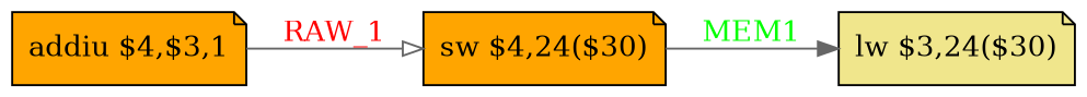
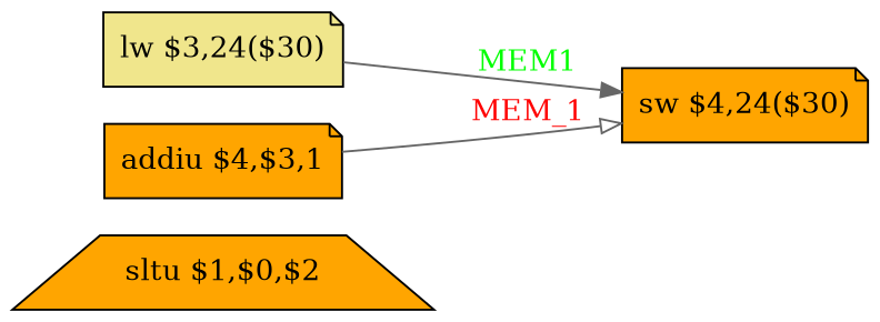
  digraph {
    rankdir=LR
    node [fillcolor=orange shape=note style=filled]
    edge [color=gray40]
+   n1 [label="sltu $1,$0,$2" shape=trapezium]
    n2 [fillcolor=khaki label="lw $3,24($30)"]
    n3 [label="sw $4,24($30)"]
    n4 [label="addiu $4,$3,1"]
-   n3 -> n2 [arrowhead=normal fontcolor=green label=MEM1]
-   n4 -> n3 [arrowhead=onormal fontcolor=red label=RAW_1]
+   n2 -> n3 [arrowhead=normal fontcolor=green label=MEM1]
+   n4 -> n3 [arrowhead=onormal fontcolor=red label=MEM_1]
  }
